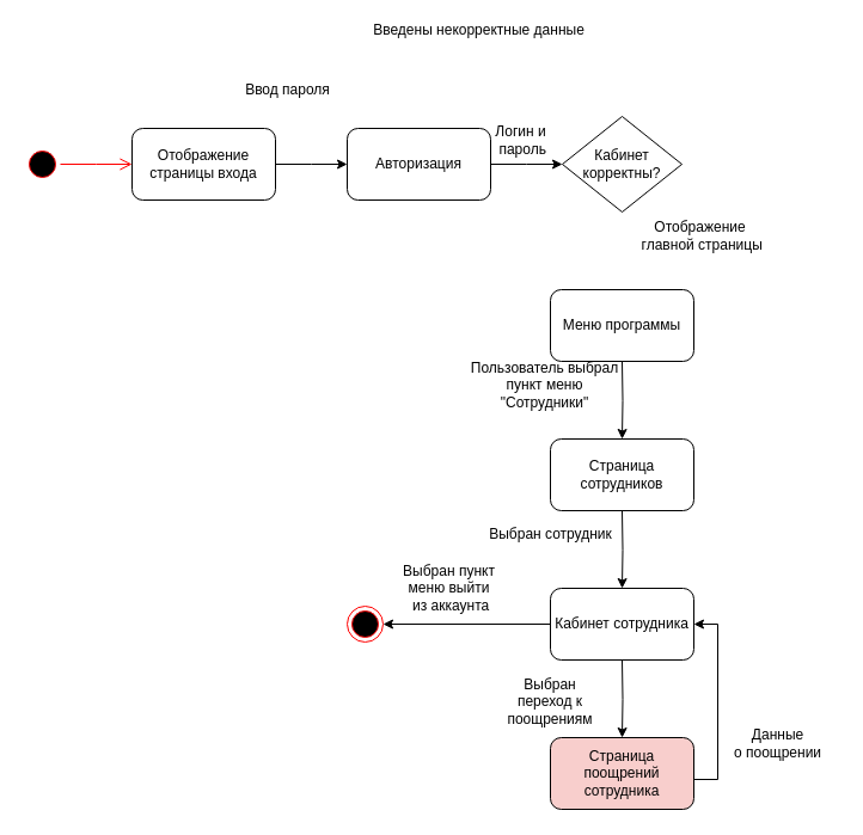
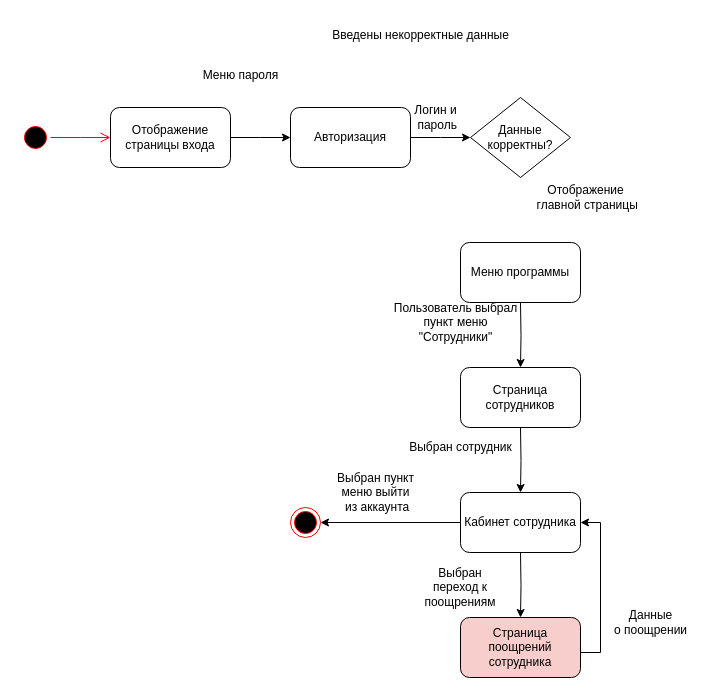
  <mxCell id="0" />
  <mxCell id="1" parent="0" />
  <mxCell id="2" value="" style="ellipse;html=1;shape=startState;fillColor=#000000;strokeColor=#ff0000;" parent="1" vertex="1"><mxGeometry x="20" y="122" width="30" height="30" as="geometry" /></mxCell>
  <mxCell id="3" value="" style="edgeStyle=orthogonalEdgeStyle;html=1;verticalAlign=bottom;endArrow=open;endSize=8;strokeColor=#ff0000;rounded=0;" parent="1" source="2" edge="1"><mxGeometry relative="1" as="geometry"><mxPoint x="110" y="137" as="targetPoint" /></mxGeometry></mxCell>
  <mxCell id="4" style="edgeStyle=orthogonalEdgeStyle;rounded=0;orthogonalLoop=1;jettySize=auto;html=1;" parent="1" source="5" edge="1"><mxGeometry relative="1" as="geometry"><mxPoint x="290" y="137" as="targetPoint" /></mxGeometry></mxCell>
  <mxCell id="5" value="Отображение страницы входа" style="rounded=1;whiteSpace=wrap;html=1;" parent="1" vertex="1"><mxGeometry x="110" y="107" width="120" height="60" as="geometry" /></mxCell>
  <mxCell id="6" style="edgeStyle=orthogonalEdgeStyle;rounded=0;orthogonalLoop=1;jettySize=auto;html=1;" parent="1" source="7" edge="1"><mxGeometry relative="1" as="geometry"><mxPoint x="470" y="137" as="targetPoint" /></mxGeometry></mxCell>
  <mxCell id="7" value="Авторизация" style="rounded=1;whiteSpace=wrap;html=1;" parent="1" vertex="1"><mxGeometry x="290" y="107" width="120" height="60" as="geometry" /></mxCell>
- <mxCell id="8" value="&lt;div&gt;Кабинет&lt;/div&gt;&lt;div&gt;корректны?&lt;br&gt;&lt;/div&gt;" style="rhombus;whiteSpace=wrap;html=1;" parent="1" vertex="1"><mxGeometry x="470" y="97" width="100" height="80" as="geometry" /></mxCell>
+ <mxCell id="8" value="&lt;div&gt;Данные&lt;/div&gt;&lt;div&gt;корректны?&lt;br&gt;&lt;/div&gt;" style="rhombus;whiteSpace=wrap;html=1;" parent="1" vertex="1"><mxGeometry x="470" y="97" width="100" height="80" as="geometry" /></mxCell>
  <mxCell id="9" value="Меню программы" style="rounded=1;whiteSpace=wrap;html=1;" parent="1" vertex="1"><mxGeometry x="460" y="242" width="120" height="60" as="geometry" /></mxCell>
  <mxCell id="10" style="edgeStyle=orthogonalEdgeStyle;rounded=0;orthogonalLoop=1;jettySize=auto;html=1;entryX=0.5;entryY=0;entryDx=0;entryDy=0;" parent="1" target="11" edge="1"><mxGeometry relative="1" as="geometry"><mxPoint x="520" y="302" as="sourcePoint" /></mxGeometry></mxCell>
  <mxCell id="11" value="Страница сотрудников" style="rounded=1;whiteSpace=wrap;html=1;" parent="1" vertex="1"><mxGeometry x="460" y="367" width="120" height="60" as="geometry" /></mxCell>
  <mxCell id="12" style="edgeStyle=orthogonalEdgeStyle;rounded=0;orthogonalLoop=1;jettySize=auto;html=1;entryX=0.5;entryY=0;entryDx=0;entryDy=0;" parent="1" target="13" edge="1"><mxGeometry relative="1" as="geometry"><mxPoint x="520" y="427" as="sourcePoint" /></mxGeometry></mxCell>
  <mxCell id="13" value="Кабинет сотрудника" style="rounded=1;whiteSpace=wrap;html=1;" parent="1" vertex="1"><mxGeometry x="460" y="492" width="120" height="60" as="geometry" /></mxCell>
  <mxCell id="14" style="edgeStyle=orthogonalEdgeStyle;rounded=0;orthogonalLoop=1;jettySize=auto;html=1;entryX=0.5;entryY=0;entryDx=0;entryDy=0;" parent="1" target="16" edge="1"><mxGeometry relative="1" as="geometry"><mxPoint x="520" y="552" as="sourcePoint" /></mxGeometry></mxCell>
  <mxCell id="15" style="edgeStyle=orthogonalEdgeStyle;rounded=0;orthogonalLoop=1;jettySize=auto;html=1;entryX=1;entryY=0.5;entryDx=0;entryDy=0;" parent="1" source="16" target="13" edge="1"><mxGeometry relative="1" as="geometry"><Array as="points"><mxPoint x="600" y="652" /><mxPoint x="600" y="522" /></Array></mxGeometry></mxCell>
  <mxCell id="16" value="Страница поощрений сотрудника" style="rounded=1;whiteSpace=wrap;html=1;fillColor=#f8cecc;" parent="1" vertex="1"><mxGeometry x="460" y="617" width="120" height="60" as="geometry" /></mxCell>
- <mxCell id="17" value="Ввод пароля" style="text;html=1;align=center;verticalAlign=middle;resizable=0;points=[];autosize=1;strokeColor=none;fillColor=none;" parent="1" vertex="1"><mxGeometry x="195" y="60" width="90" height="30" as="geometry" /></mxCell>
+ <mxCell id="17" value="Меню пароля" style="text;html=1;align=center;verticalAlign=middle;resizable=0;points=[];autosize=1;strokeColor=none;fillColor=none;" parent="1" vertex="1"><mxGeometry x="195" y="60" width="90" height="30" as="geometry" /></mxCell>
  <mxCell id="18" value="&lt;div&gt;Логин и&lt;/div&gt;&lt;div&gt;&amp;nbsp;пароль&lt;/div&gt;" style="text;html=1;align=center;verticalAlign=middle;resizable=0;points=[];autosize=1;strokeColor=none;fillColor=none;" parent="1" vertex="1"><mxGeometry x="400" y="97" width="70" height="40" as="geometry" /></mxCell>
- <mxCell id="19" value="Введены некорректные данные" style="text;html=1;align=center;verticalAlign=middle;resizable=0;points=[];autosize=1;strokeColor=none;fillColor=none;" parent="1" vertex="1"><mxGeometry x="300" y="10" width="200" height="30" as="geometry" /></mxCell>
+ <mxCell id="19" value="Введены некорректные данные" style="text;html=1;align=center;verticalAlign=middle;resizable=0;points=[];autosize=1;strokeColor=none;fillColor=none;" parent="1" vertex="1"><mxGeometry x="320" y="20" width="200" height="30" as="geometry" /></mxCell>
  <mxCell id="20" value="&lt;div&gt;Пользователь выбрал &lt;br&gt;&lt;/div&gt;&lt;div&gt;пункт меню &lt;br&gt;&lt;/div&gt;&lt;div&gt;&quot;Сотрудники&quot;&lt;/div&gt;" style="text;html=1;align=center;verticalAlign=middle;resizable=0;points=[];autosize=1;strokeColor=none;fillColor=none;" parent="1" vertex="1"><mxGeometry x="380" y="292" width="150" height="60" as="geometry" /></mxCell>
  <mxCell id="21" value="Выбран сотрудник" style="text;html=1;align=center;verticalAlign=middle;resizable=0;points=[];autosize=1;strokeColor=none;fillColor=none;" parent="1" vertex="1"><mxGeometry x="395" y="432" width="130" height="30" as="geometry" /></mxCell>
  <mxCell id="22" value="&lt;div&gt;Данные &lt;br&gt;&lt;/div&gt;&lt;div&gt;о поощрении&lt;/div&gt;" style="text;html=1;align=center;verticalAlign=middle;resizable=0;points=[];autosize=1;strokeColor=none;fillColor=none;" parent="1" vertex="1"><mxGeometry x="600" y="602" width="100" height="40" as="geometry" /></mxCell>
  <mxCell id="23" value="" style="endArrow=classic;html=1;rounded=0;exitX=0;exitY=0.5;exitDx=0;exitDy=0;" parent="1" source="13" target="24" edge="1"><mxGeometry width="50" height="50" relative="1" as="geometry"><mxPoint x="195" y="522" as="sourcePoint" /><mxPoint x="345" y="522" as="targetPoint" /></mxGeometry></mxCell>
  <mxCell id="24" value="" style="ellipse;html=1;shape=endState;fillColor=#000000;strokeColor=#ff0000;" parent="1" vertex="1"><mxGeometry x="290" y="507" width="30" height="30" as="geometry" /></mxCell>
  <mxCell id="25" value="&lt;div&gt;Выбран пункт &lt;br&gt;&lt;/div&gt;&lt;div&gt;меню выйти&lt;/div&gt;&lt;div&gt;&amp;nbsp;из аккаунта&lt;/div&gt;" style="text;html=1;align=center;verticalAlign=middle;resizable=0;points=[];autosize=1;strokeColor=none;fillColor=none;" parent="1" vertex="1"><mxGeometry x="325" y="462" width="100" height="60" as="geometry" /></mxCell>
  <mxCell id="26" value="Выбран переход к поощрениям" style="text;html=1;strokeColor=none;fillColor=none;align=center;verticalAlign=middle;whiteSpace=wrap;rounded=0;" vertex="1" parent="1"><mxGeometry x="418" y="557" width="84" height="60" as="geometry" /></mxCell>
  <mxCell id="27" value="&lt;div&gt;Отображение&lt;/div&gt;&lt;div&gt;&amp;nbsp;главной страницы&lt;/div&gt;" style="text;html=1;align=center;verticalAlign=middle;resizable=0;points=[];autosize=1;strokeColor=none;fillColor=none;" vertex="1" parent="1"><mxGeometry x="520" y="177" width="130" height="40" as="geometry" /></mxCell>
